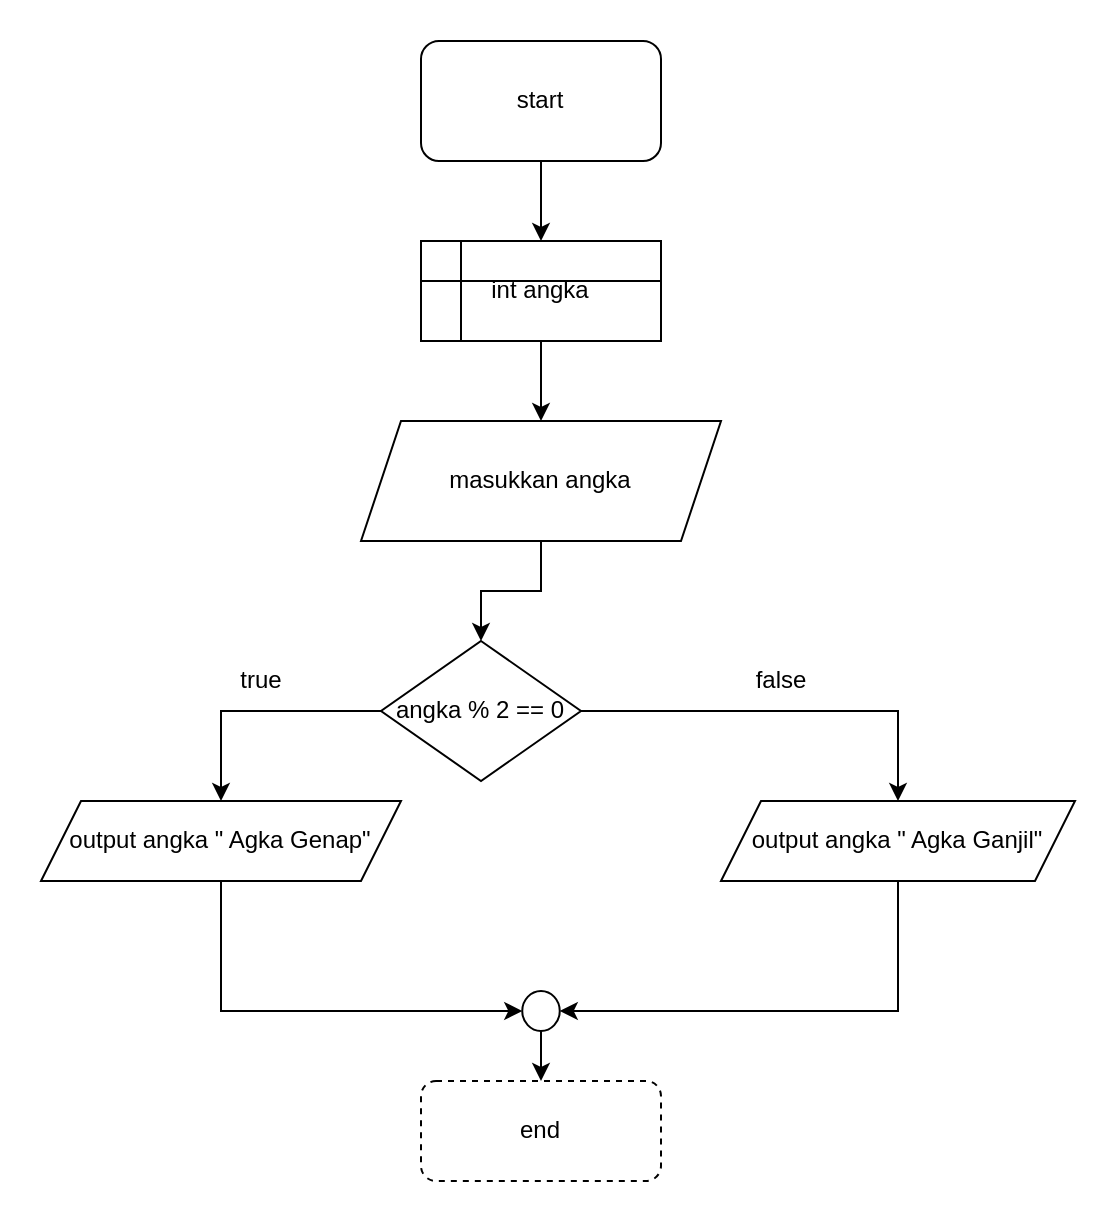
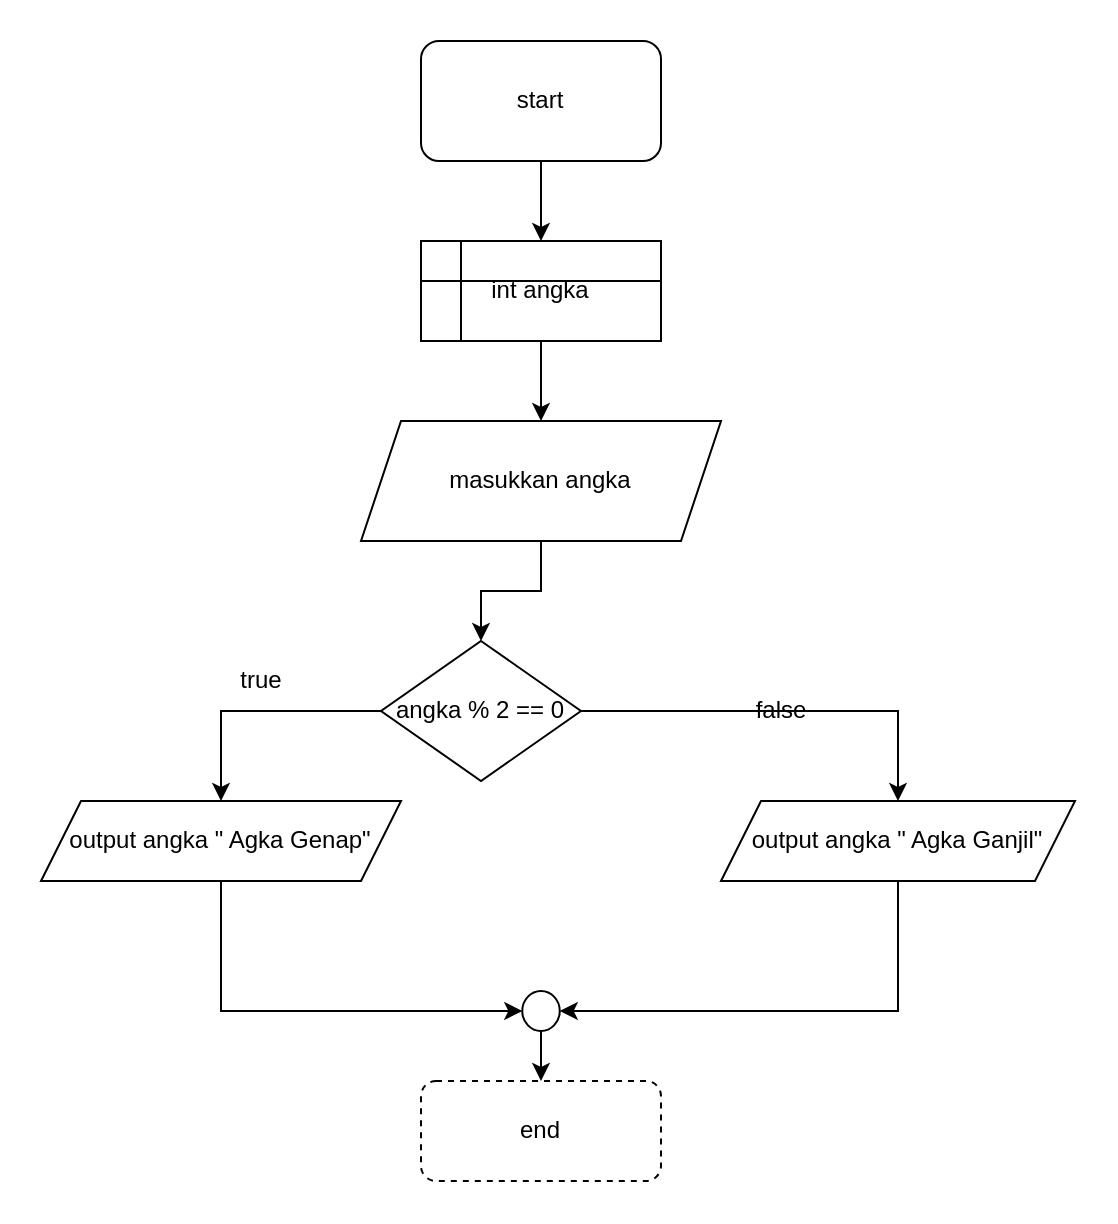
  <mxCell id="0" />
  <mxCell id="1" parent="0" />
  <mxCell id="2" style="edgeStyle=orthogonalEdgeStyle;rounded=0;orthogonalLoop=1;jettySize=auto;html=1;exitX=0.5;exitY=1;exitDx=0;exitDy=0;entryX=0.5;entryY=0;entryDx=0;entryDy=0;" edge="1" parent="1" source="3" target="5"><mxGeometry relative="1" as="geometry" /></mxCell>
  <mxCell id="3" value="start" style="rounded=1;whiteSpace=wrap;html=1;" vertex="1" parent="1"><mxGeometry x="210" y="20" width="120" height="60" as="geometry" /></mxCell>
  <mxCell id="4" style="edgeStyle=orthogonalEdgeStyle;rounded=0;orthogonalLoop=1;jettySize=auto;html=1;exitX=0.5;exitY=1;exitDx=0;exitDy=0;entryX=0.5;entryY=0;entryDx=0;entryDy=0;" edge="1" parent="1" source="5" target="7"><mxGeometry relative="1" as="geometry" /></mxCell>
  <mxCell id="5" value="int angka" style="shape=internalStorage;whiteSpace=wrap;html=1;backgroundOutline=1;" vertex="1" parent="1"><mxGeometry x="210" y="120" width="120" height="50" as="geometry" /></mxCell>
  <mxCell id="6" style="edgeStyle=orthogonalEdgeStyle;rounded=0;orthogonalLoop=1;jettySize=auto;html=1;exitX=0.5;exitY=1;exitDx=0;exitDy=0;entryX=0.5;entryY=0;entryDx=0;entryDy=0;" edge="1" parent="1" source="7" target="10"><mxGeometry relative="1" as="geometry" /></mxCell>
  <mxCell id="7" value="masukkan angka" style="shape=parallelogram;perimeter=parallelogramPerimeter;whiteSpace=wrap;html=1;fixedSize=1;" vertex="1" parent="1"><mxGeometry x="180" y="210" width="180" height="60" as="geometry" /></mxCell>
  <mxCell id="8" style="edgeStyle=orthogonalEdgeStyle;rounded=0;orthogonalLoop=1;jettySize=auto;html=1;exitX=1;exitY=0.5;exitDx=0;exitDy=0;entryX=0.5;entryY=0;entryDx=0;entryDy=0;" edge="1" parent="1" source="10" target="12"><mxGeometry relative="1" as="geometry" /></mxCell>
  <mxCell id="9" style="edgeStyle=orthogonalEdgeStyle;rounded=0;orthogonalLoop=1;jettySize=auto;html=1;exitX=0;exitY=0.5;exitDx=0;exitDy=0;entryX=0.5;entryY=0;entryDx=0;entryDy=0;" edge="1" parent="1" source="10" target="14"><mxGeometry relative="1" as="geometry" /></mxCell>
  <mxCell id="10" value="angka % 2 == 0" style="rhombus;whiteSpace=wrap;html=1;" vertex="1" parent="1"><mxGeometry x="190" y="320" width="100" height="70" as="geometry" /></mxCell>
  <mxCell id="11" style="edgeStyle=orthogonalEdgeStyle;rounded=0;orthogonalLoop=1;jettySize=auto;html=1;exitX=0.5;exitY=1;exitDx=0;exitDy=0;entryX=1;entryY=0.5;entryDx=0;entryDy=0;" edge="1" parent="1" source="12" target="18"><mxGeometry relative="1" as="geometry" /></mxCell>
  <mxCell id="12" value="&lt;span&gt;output angka &quot; Agka Ganjil&quot;&lt;/span&gt;" style="shape=parallelogram;perimeter=parallelogramPerimeter;whiteSpace=wrap;html=1;fixedSize=1;" vertex="1" parent="1"><mxGeometry x="360" y="400" width="177" height="40" as="geometry" /></mxCell>
  <mxCell id="13" style="edgeStyle=orthogonalEdgeStyle;rounded=0;orthogonalLoop=1;jettySize=auto;html=1;exitX=0.5;exitY=1;exitDx=0;exitDy=0;entryX=0;entryY=0.5;entryDx=0;entryDy=0;" edge="1" parent="1" source="14" target="18"><mxGeometry relative="1" as="geometry" /></mxCell>
  <mxCell id="14" value="output angka &quot; Agka Genap&quot;" style="shape=parallelogram;perimeter=parallelogramPerimeter;whiteSpace=wrap;html=1;fixedSize=1;" vertex="1" parent="1"><mxGeometry x="20" y="400" width="180" height="40" as="geometry" /></mxCell>
- <mxCell id="15" value="false" style="text;html=1;align=center;verticalAlign=middle;resizable=0;points=[];autosize=1;" vertex="1" parent="1"><mxGeometry x="370" y="330" width="40" height="20" as="geometry" /></mxCell>
+ <mxCell id="15" value="false" style="text;html=1;align=center;verticalAlign=middle;resizable=0;points=[];autosize=1;" vertex="1" parent="1"><mxGeometry x="370" y="345" width="40" height="20" as="geometry" /></mxCell>
  <mxCell id="16" value="true" style="text;html=1;align=center;verticalAlign=middle;resizable=0;points=[];autosize=1;" vertex="1" parent="1"><mxGeometry x="110" y="330" width="40" height="20" as="geometry" /></mxCell>
  <mxCell id="17" style="edgeStyle=orthogonalEdgeStyle;rounded=0;orthogonalLoop=1;jettySize=auto;html=1;exitX=0.5;exitY=1;exitDx=0;exitDy=0;entryX=0.5;entryY=0;entryDx=0;entryDy=0;" edge="1" parent="1" source="18" target="19"><mxGeometry relative="1" as="geometry" /></mxCell>
  <mxCell id="18" value="" style="ellipse;whiteSpace=wrap;html=1;" vertex="1" parent="1"><mxGeometry x="260.63" y="495" width="18.75" height="20" as="geometry" /></mxCell>
  <mxCell id="19" value="end" style="rounded=1;whiteSpace=wrap;html=1;dashed=1;" vertex="1" parent="1"><mxGeometry x="210" y="540" width="120" height="50" as="geometry" /></mxCell>
